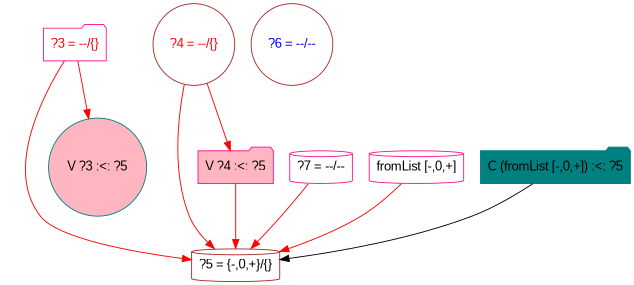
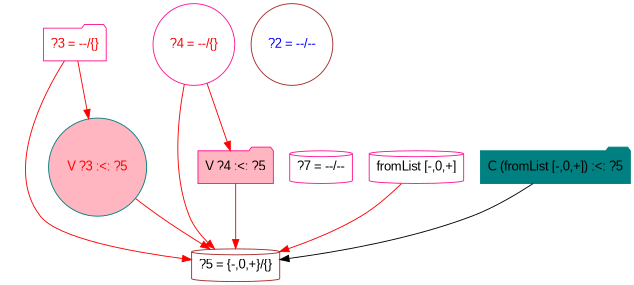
  digraph {
    fontname="Liberation Sans"
    node [color=deeppink fontname="Liberation Sans" shape=folder]
    edge [color=red fontname="Liberation Sans"]
    "?3 = --/{}" [fontcolor=red]
    "?5 = {-,0,+}/{}" [color=brown fontcolor=black shape=cylinder]
-   "V ?3 :<: ?5" [color=teal fillcolor=lightpink shape=circle style=filled]
-   "?4 = --/{}" [color=brown fontcolor=red shape=circle]
+   "V ?3 :<: ?5" [color=teal fillcolor=lightpink shape=circle style=filled fontcolor=red]
+   "?4 = --/{}" [fontcolor=red shape=circle]
    "V ?4 :<: ?5" [fillcolor=lightpink style=filled]
-   "?6 = --/--" [color=brown fontcolor=blue shape=circle]
+   "?6 = --/--" [color=brown fontcolor=blue shape=circle label="?2 = --/--"]
    "?7 = --/--" [fontcolor=black shape=cylinder]
    "fromList [-,0,+]" [shape=cylinder]
    "C (fromList [-,0,+]) :<: ?5" [color=teal style=filled]
    "?3 = --/{}" -> "?5 = {-,0,+}/{}"
    "?3 = --/{}" -> "V ?3 :<: ?5"
-   "?7 = --/--" -> "?5 = {-,0,+}/{}"
+   "V ?3 :<: ?5" -> "?5 = {-,0,+}/{}"
    "?4 = --/{}" -> "?5 = {-,0,+}/{}"
    "?4 = --/{}" -> "V ?4 :<: ?5"
    "V ?4 :<: ?5" -> "?5 = {-,0,+}/{}"
    "fromList [-,0,+]" -> "?5 = {-,0,+}/{}"
    "C (fromList [-,0,+]) :<: ?5" -> "?5 = {-,0,+}/{}" [color=""]
  }
